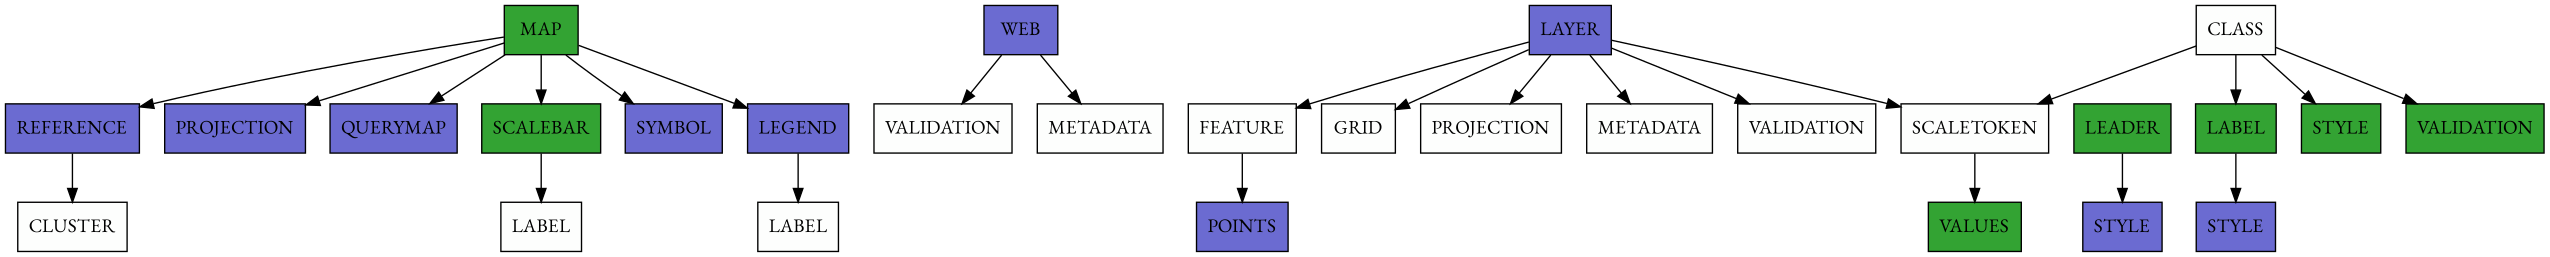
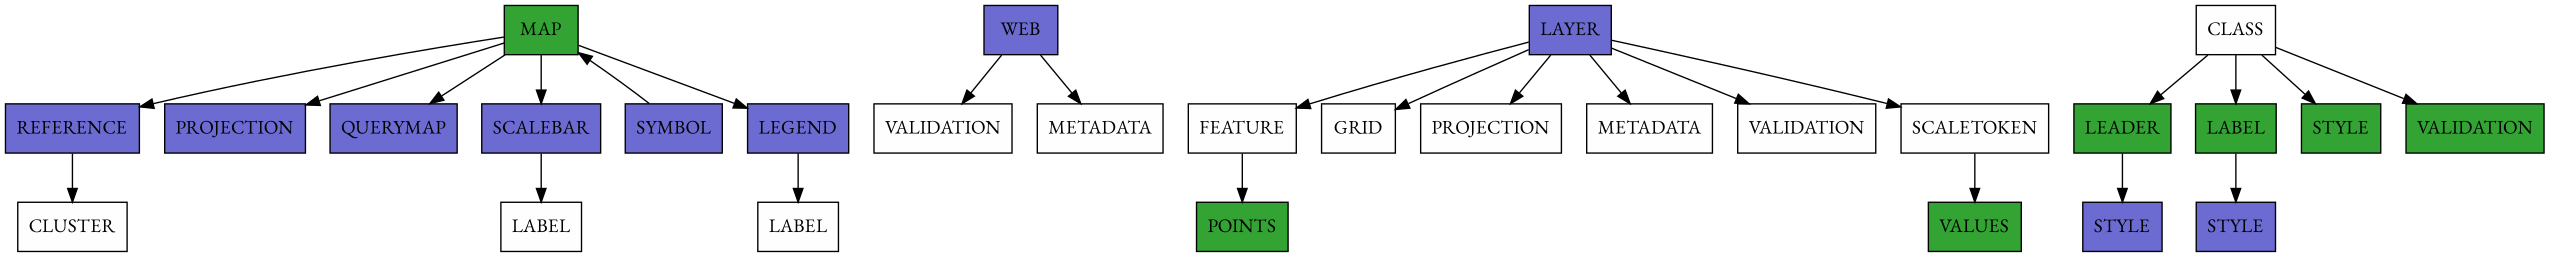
  digraph {
    fontname="EB Garamond"
    rankdir=TB
    node [fillcolor="#fdfefd" fontname="EB Garamond" shape=polygon style=filled]
    edge [fontname="EB Garamond"]
    n1 [fillcolor="#33a333" label=MAP]
    n2 [fillcolor="#6b6bd1" label=REFERENCE]
    n3 [fillcolor="#6b6bd1" label=PROJECTION]
    n4 [fillcolor="#6b6bd1" label=QUERYMAP]
-   n5 [fillcolor="#33a333" label=SCALEBAR]
+   n5 [fillcolor="#6b6bd1" label=SCALEBAR]
    n6 [fillcolor="#6b6bd1" label=SYMBOL]
    n7 [fillcolor="#6b6bd1" label=LEGEND]
    n8 [fillcolor="#6b6bd1" label=WEB]
    n9 [label=VALIDATION]
    n10 [label=METADATA]
    n11 [fillcolor="#6b6bd1" label=LAYER]
    n12 [label=VALIDATION]
    n13 [label=GRID]
    n14 [label=PROJECTION]
    n15 [label=SCALETOKEN]
    n16 [label=METADATA]
    n17 [label=FEATURE]
    n18 [label=CLUSTER]
    n19 [label=LABEL]
    n20 [label=LABEL]
    n21 [fillcolor="#33a333" label=VALUES]
    n22 [label=CLASS]
    n23 [fillcolor="#33a333" label=STYLE]
    n24 [fillcolor="#33a333" label=VALIDATION]
    n25 [fillcolor="#33a333" label=LEADER]
    n26 [fillcolor="#33a333" label=LABEL]
-   n27 [fillcolor="#6b6bd1" label=POINTS]
+   n27 [fillcolor="#33a333" label=POINTS]
    n28 [fillcolor="#6b6bd1" label=STYLE]
    n29 [fillcolor="#6b6bd1" label=STYLE]
    n1 -> n2
    n1 -> n3
    n1 -> n4
    n1 -> n5
-   n1 -> n6
+   n6 -> n1
    n1 -> n7
    n2 -> n18
    n5 -> n19
    n7 -> n20
    n8 -> n9
    n8 -> n10
    n11 -> n12
    n11 -> n13
    n11 -> n14
    n11 -> n15
    n11 -> n16
    n11 -> n17
    n15 -> n21
    n17 -> n27
    n22 -> n23
    n22 -> n24
-   n22 -> n15
+   n22 -> n25
    n22 -> n26
    n25 -> n28
    n26 -> n29
  }
